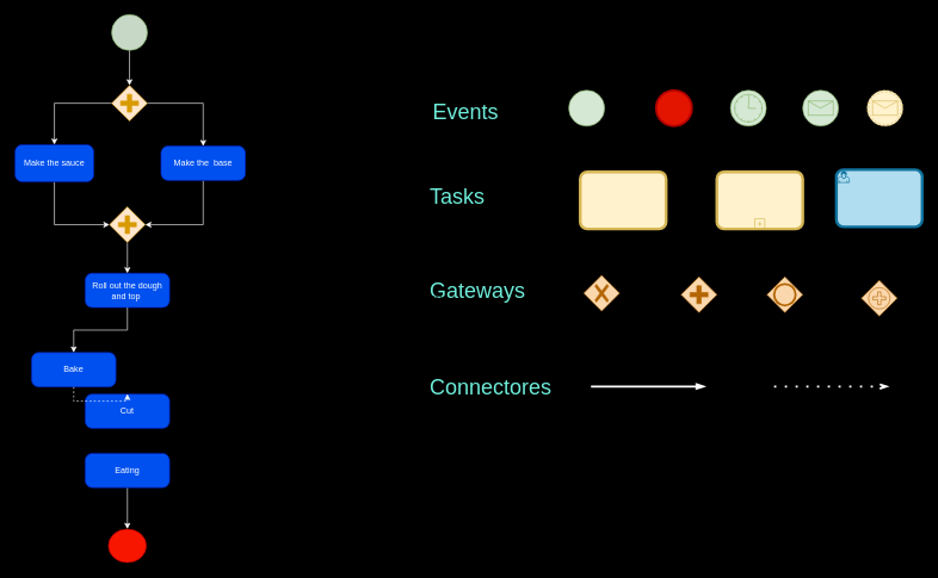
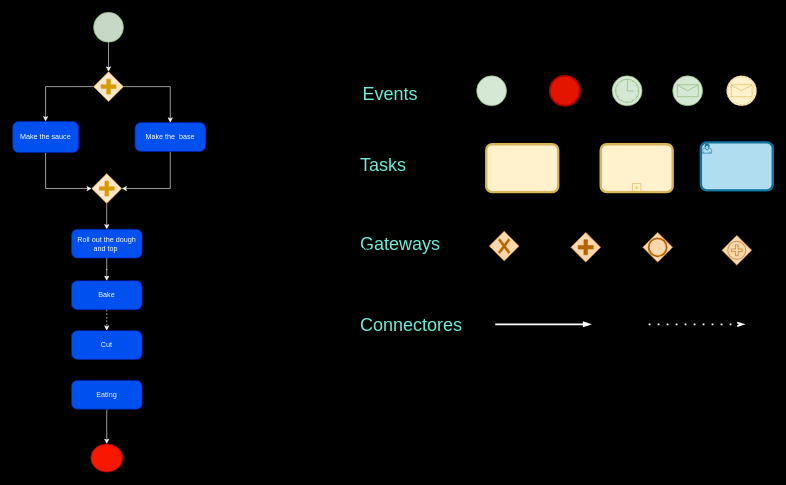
  <mxCell id="0" />
  <mxCell id="1" parent="0" />
  <mxCell id="2" style="edgeStyle=orthogonalEdgeStyle;rounded=0;orthogonalLoop=1;jettySize=auto;html=1;strokeColor=#FFFFFF;" edge="1" parent="1" source="3" target="6"><mxGeometry relative="1" as="geometry" /></mxCell>
  <mxCell id="3" value="" style="points=[[0.145,0.145,0],[0.5,0,0],[0.855,0.145,0],[1,0.5,0],[0.855,0.855,0],[0.5,1,0],[0.145,0.855,0],[0,0.5,0]];shape=mxgraph.bpmn.event;html=1;verticalLabelPosition=bottom;labelBackgroundColor=#ffffff;verticalAlign=top;align=center;perimeter=ellipsePerimeter;outlineConnect=0;aspect=fixed;outline=standard;symbol=general;fillColor=#C7D9C6;strokeColor=#82b366;" vertex="1" parent="1"><mxGeometry x="155" y="20" width="50" height="50" as="geometry" /></mxCell>
  <mxCell id="4" value="" style="edgeStyle=orthogonalEdgeStyle;rounded=0;orthogonalLoop=1;jettySize=auto;html=1;strokeColor=#FFFFFF;" edge="1" parent="1" source="6" target="11"><mxGeometry relative="1" as="geometry"><mxPoint x="29" y="199" as="targetPoint" /></mxGeometry></mxCell>
  <mxCell id="5" value="" style="edgeStyle=orthogonalEdgeStyle;rounded=0;orthogonalLoop=1;jettySize=auto;html=1;entryX=0.5;entryY=0;entryDx=0;entryDy=0;entryPerimeter=0;strokeColor=#FFFFFF;" edge="1" parent="1" source="6" target="12"><mxGeometry relative="1" as="geometry"><mxPoint x="339" y="199" as="targetPoint" /></mxGeometry></mxCell>
  <mxCell id="6" value="" style="points=[[0.25,0.25,0],[0.5,0,0],[0.75,0.25,0],[1,0.5,0],[0.75,0.75,0],[0.5,1,0],[0.25,0.75,0],[0,0.5,0]];shape=mxgraph.bpmn.gateway2;html=1;verticalLabelPosition=bottom;labelBackgroundColor=#ffffff;verticalAlign=top;align=center;perimeter=rhombusPerimeter;outlineConnect=0;outline=none;symbol=none;gwType=parallel;fillColor=#ffe6cc;strokeColor=#d79b00;" vertex="1" parent="1"><mxGeometry x="155" y="119" width="50" height="50" as="geometry" /></mxCell>
  <mxCell id="7" style="edgeStyle=orthogonalEdgeStyle;rounded=0;orthogonalLoop=1;jettySize=auto;html=1;entryX=0;entryY=0.5;entryDx=0;entryDy=0;entryPerimeter=0;exitX=0.5;exitY=1;exitDx=0;exitDy=0;exitPerimeter=0;strokeColor=#FFFFFF;" edge="1" parent="1" source="11" target="10"><mxGeometry relative="1" as="geometry"><mxPoint x="29" y="259" as="sourcePoint" /><mxPoint x="194" y="324" as="targetPoint" /></mxGeometry></mxCell>
  <mxCell id="8" value="" style="edgeStyle=orthogonalEdgeStyle;rounded=0;orthogonalLoop=1;jettySize=auto;html=1;entryX=1;entryY=0.5;entryDx=0;entryDy=0;entryPerimeter=0;exitX=0.5;exitY=1;exitDx=0;exitDy=0;exitPerimeter=0;strokeColor=#FFFFFF;" edge="1" parent="1" source="12" target="10"><mxGeometry relative="1" as="geometry"><mxPoint x="339" y="259" as="sourcePoint" /><mxPoint x="192" y="362" as="targetPoint" /></mxGeometry></mxCell>
  <mxCell id="9" value="" style="edgeStyle=orthogonalEdgeStyle;rounded=0;orthogonalLoop=1;jettySize=auto;html=1;strokeColor=#FFFFFF;" edge="1" parent="1" source="10" target="13"><mxGeometry relative="1" as="geometry"><mxPoint x="177" y="414" as="targetPoint" /></mxGeometry></mxCell>
  <mxCell id="10" value="" style="points=[[0.25,0.25,0],[0.5,0,0],[0.75,0.25,0],[1,0.5,0],[0.75,0.75,0],[0.5,1,0],[0.25,0.75,0],[0,0.5,0]];shape=mxgraph.bpmn.gateway2;html=1;verticalLabelPosition=bottom;labelBackgroundColor=#ffffff;verticalAlign=top;align=center;perimeter=rhombusPerimeter;outlineConnect=0;outline=none;symbol=none;gwType=parallel;fillColor=#ffe6cc;strokeColor=#d79b00;" vertex="1" parent="1"><mxGeometry x="152" y="289" width="50" height="50" as="geometry" /></mxCell>
  <mxCell id="11" value="Make the sauce" style="points=[[0.25,0,0],[0.5,0,0],[0.75,0,0],[1,0.25,0],[1,0.5,0],[1,0.75,0],[0.75,1,0],[0.5,1,0],[0.25,1,0],[0,0.75,0],[0,0.5,0],[0,0.25,0]];shape=mxgraph.bpmn.task;whiteSpace=wrap;rectStyle=rounded;size=10;html=1;container=1;expand=0;collapsible=0;taskMarker=abstract;fillColor=#0050ef;fontColor=#ffffff;strokeColor=#001DBC;" vertex="1" parent="1"><mxGeometry x="20" y="202" width="110" height="52" as="geometry" /></mxCell>
  <mxCell id="12" value="&lt;font style=&quot;font-size: 12px;&quot; color=&quot;#ffffff&quot;&gt;Make the&amp;nbsp; base&lt;/font&gt;" style="points=[[0.25,0,0],[0.5,0,0],[0.75,0,0],[1,0.25,0],[1,0.5,0],[1,0.75,0],[0.75,1,0],[0.5,1,0],[0.25,1,0],[0,0.75,0],[0,0.5,0],[0,0.25,0]];shape=mxgraph.bpmn.task;whiteSpace=wrap;rectStyle=rounded;size=10;html=1;container=1;expand=0;collapsible=0;taskMarker=abstract;fillColor=#0050ef;strokeColor=#001DBC;fontColor=#ffffff;" vertex="1" parent="1"><mxGeometry x="224" y="204" width="118" height="48" as="geometry" /></mxCell>
  <mxCell id="13" value="Roll out the dough and top&amp;nbsp;" style="points=[[0.25,0,0],[0.5,0,0],[0.75,0,0],[1,0.25,0],[1,0.5,0],[1,0.75,0],[0.75,1,0],[0.5,1,0],[0.25,1,0],[0,0.75,0],[0,0.5,0],[0,0.25,0]];shape=mxgraph.bpmn.task;whiteSpace=wrap;rectStyle=rounded;size=10;html=1;container=1;expand=0;collapsible=0;taskMarker=abstract;fillColor=#0050ef;strokeColor=#001DBC;fontColor=#ffffff;" vertex="1" parent="1"><mxGeometry x="118" y="382" width="118" height="48" as="geometry" /></mxCell>
- <mxCell id="14" value="Bake" style="points=[[0.25,0,0],[0.5,0,0],[0.75,0,0],[1,0.25,0],[1,0.5,0],[1,0.75,0],[0.75,1,0],[0.5,1,0],[0.25,1,0],[0,0.75,0],[0,0.5,0],[0,0.25,0]];shape=mxgraph.bpmn.task;whiteSpace=wrap;rectStyle=rounded;size=10;html=1;container=1;expand=0;collapsible=0;taskMarker=abstract;fillColor=#0050ef;strokeColor=#001DBC;fontColor=#ffffff;" vertex="1" parent="1"><mxGeometry x="43" y="493" width="118" height="48" as="geometry" /></mxCell>
+ <mxCell id="14" value="Bake" style="points=[[0.25,0,0],[0.5,0,0],[0.75,0,0],[1,0.25,0],[1,0.5,0],[1,0.75,0],[0.75,1,0],[0.5,1,0],[0.25,1,0],[0,0.75,0],[0,0.5,0],[0,0.25,0]];shape=mxgraph.bpmn.task;whiteSpace=wrap;rectStyle=rounded;size=10;html=1;container=1;expand=0;collapsible=0;taskMarker=abstract;fillColor=#0050ef;strokeColor=#001DBC;fontColor=#ffffff;" vertex="1" parent="1"><mxGeometry x="118" y="468" width="118" height="48" as="geometry" /></mxCell>
  <mxCell id="15" style="edgeStyle=orthogonalEdgeStyle;rounded=0;orthogonalLoop=1;jettySize=auto;html=1;entryX=0.5;entryY=0;entryDx=0;entryDy=0;entryPerimeter=0;strokeColor=#FFFFFF;" edge="1" parent="1" source="13" target="14"><mxGeometry relative="1" as="geometry" /></mxCell>
  <mxCell id="16" value="Cut" style="points=[[0.25,0,0],[0.5,0,0],[0.75,0,0],[1,0.25,0],[1,0.5,0],[1,0.75,0],[0.75,1,0],[0.5,1,0],[0.25,1,0],[0,0.75,0],[0,0.5,0],[0,0.25,0]];shape=mxgraph.bpmn.task;whiteSpace=wrap;rectStyle=rounded;size=10;html=1;container=1;expand=0;collapsible=0;taskMarker=abstract;fillColor=#0050ef;strokeColor=#001DBC;fontColor=#ffffff;" vertex="1" parent="1"><mxGeometry x="118" y="551" width="118" height="48" as="geometry" /></mxCell>
  <mxCell id="17" style="edgeStyle=orthogonalEdgeStyle;rounded=0;orthogonalLoop=1;jettySize=auto;html=1;exitX=0.5;exitY=1;exitDx=0;exitDy=0;exitPerimeter=0;entryX=0.5;entryY=0;entryDx=0;entryDy=0;entryPerimeter=0;strokeColor=#FFFFFF;dashed=1;" edge="1" parent="1" source="14" target="16"><mxGeometry relative="1" as="geometry" /></mxCell>
  <mxCell id="18" value="" style="edgeStyle=orthogonalEdgeStyle;rounded=0;orthogonalLoop=1;jettySize=auto;html=1;strokeColor=#FFFFFF;" edge="1" parent="1" source="19" target="20"><mxGeometry relative="1" as="geometry" /></mxCell>
  <mxCell id="19" value="Eating" style="points=[[0.25,0,0],[0.5,0,0],[0.75,0,0],[1,0.25,0],[1,0.5,0],[1,0.75,0],[0.75,1,0],[0.5,1,0],[0.25,1,0],[0,0.75,0],[0,0.5,0],[0,0.25,0]];shape=mxgraph.bpmn.task;whiteSpace=wrap;rectStyle=rounded;size=10;html=1;container=1;expand=0;collapsible=0;taskMarker=abstract;fillColor=#0050ef;strokeColor=#001DBC;fontColor=#ffffff;" vertex="1" parent="1"><mxGeometry x="118" y="634" width="118" height="48" as="geometry" /></mxCell>
  <mxCell id="20" value="" style="ellipse;whiteSpace=wrap;html=1;fillColor=#F71600;strokeColor=#B20000;fontColor=#ffffff;" vertex="1" parent="1"><mxGeometry x="150.5" y="740" width="53" height="47" as="geometry" /></mxCell>
  <mxCell id="21" value="Events" style="text;html=1;strokeColor=none;fillColor=none;align=center;verticalAlign=middle;whiteSpace=wrap;rounded=0;" vertex="1" parent="1"><mxGeometry x="554" y="106" width="81" height="33" as="geometry" /></mxCell>
  <mxCell id="22" value="&lt;font style=&quot;font-size: 30px;&quot; color=&quot;#6eedda&quot;&gt;Events&lt;/font&gt;" style="text;html=1;strokeColor=none;fillColor=none;align=left;verticalAlign=middle;whiteSpace=wrap;rounded=0;" vertex="1" parent="1"><mxGeometry x="602" y="134" width="134" height="42" as="geometry" /></mxCell>
  <mxCell id="23" value="" style="points=[[0.145,0.145,0],[0.5,0,0],[0.855,0.145,0],[1,0.5,0],[0.855,0.855,0],[0.5,1,0],[0.145,0.855,0],[0,0.5,0]];shape=mxgraph.bpmn.event;html=1;verticalLabelPosition=bottom;labelBackgroundColor=#ffffff;verticalAlign=top;align=center;perimeter=ellipsePerimeter;outlineConnect=0;aspect=fixed;outline=end;symbol=terminate2;fillColor=#E31400;strokeColor=#B20000;fontColor=#ffffff;" vertex="1" parent="1"><mxGeometry x="916" y="126" width="50" height="50" as="geometry" /></mxCell>
  <mxCell id="24" value="" style="points=[[0.145,0.145,0],[0.5,0,0],[0.855,0.145,0],[1,0.5,0],[0.855,0.855,0],[0.5,1,0],[0.145,0.855,0],[0,0.5,0]];shape=mxgraph.bpmn.event;html=1;verticalLabelPosition=bottom;labelBackgroundColor=#ffffff;verticalAlign=top;align=center;perimeter=ellipsePerimeter;outlineConnect=0;aspect=fixed;outline=standard;symbol=general;fillColor=#d5e8d4;strokeColor=#82b366;" vertex="1" parent="1"><mxGeometry x="794" y="126" width="50" height="50" as="geometry" /></mxCell>
  <mxCell id="25" value="" style="points=[[0.145,0.145,0],[0.5,0,0],[0.855,0.145,0],[1,0.5,0],[0.855,0.855,0],[0.5,1,0],[0.145,0.855,0],[0,0.5,0]];shape=mxgraph.bpmn.event;html=1;verticalLabelPosition=bottom;labelBackgroundColor=#ffffff;verticalAlign=top;align=center;perimeter=ellipsePerimeter;outlineConnect=0;aspect=fixed;outline=standard;symbol=timer;fillColor=#d5e8d4;strokeColor=#82b366;" vertex="1" parent="1"><mxGeometry x="1020" y="126" width="50" height="50" as="geometry" /></mxCell>
  <mxCell id="26" value="" style="points=[[0.145,0.145,0],[0.5,0,0],[0.855,0.145,0],[1,0.5,0],[0.855,0.855,0],[0.5,1,0],[0.145,0.855,0],[0,0.5,0]];shape=mxgraph.bpmn.event;html=1;verticalLabelPosition=bottom;labelBackgroundColor=#ffffff;verticalAlign=top;align=center;perimeter=ellipsePerimeter;outlineConnect=0;aspect=fixed;outline=standard;symbol=message;fillColor=#d5e8d4;strokeColor=#82b366;" vertex="1" parent="1"><mxGeometry x="1121" y="126" width="50" height="50" as="geometry" /></mxCell>
  <mxCell id="27" value="" style="points=[[0.145,0.145,0],[0.5,0,0],[0.855,0.145,0],[1,0.5,0],[0.855,0.855,0],[0.5,1,0],[0.145,0.855,0],[0,0.5,0]];shape=mxgraph.bpmn.event;html=1;verticalLabelPosition=bottom;labelBackgroundColor=#ffffff;verticalAlign=top;align=center;perimeter=ellipsePerimeter;outlineConnect=0;aspect=fixed;outline=boundNonint;symbol=message;fillColor=#fff2cc;strokeColor=#d6b656;" vertex="1" parent="1"><mxGeometry x="1211" y="126" width="50" height="50" as="geometry" /></mxCell>
  <mxCell id="28" value="&lt;font style=&quot;font-size: 30px;&quot; color=&quot;#6eedda&quot;&gt;Tasks&lt;/font&gt;" style="text;html=1;strokeColor=none;fillColor=none;align=left;verticalAlign=middle;whiteSpace=wrap;rounded=0;" vertex="1" parent="1"><mxGeometry x="598" y="254" width="134" height="42" as="geometry" /></mxCell>
  <mxCell id="29" value="" style="points=[[0.25,0,0],[0.5,0,0],[0.75,0,0],[1,0.25,0],[1,0.5,0],[1,0.75,0],[0.75,1,0],[0.5,1,0],[0.25,1,0],[0,0.75,0],[0,0.5,0],[0,0.25,0]];shape=mxgraph.bpmn.task;whiteSpace=wrap;rectStyle=rounded;size=10;html=1;container=1;expand=0;collapsible=0;bpmnShapeType=call;isLoopSub=1;fillColor=#fff2cc;strokeColor=#d6b656;" vertex="1" parent="1"><mxGeometry x="1001" y="240" width="120" height="80" as="geometry" /></mxCell>
  <mxCell id="30" value="" style="points=[[0.25,0,0],[0.5,0,0],[0.75,0,0],[1,0.25,0],[1,0.5,0],[1,0.75,0],[0.75,1,0],[0.5,1,0],[0.25,1,0],[0,0.75,0],[0,0.5,0],[0,0.25,0]];shape=mxgraph.bpmn.task;whiteSpace=wrap;rectStyle=rounded;size=10;html=1;container=1;expand=0;collapsible=0;bpmnShapeType=call;taskMarker=user;fillColor=#b1ddf0;strokeColor=#10739e;" vertex="1" parent="1"><mxGeometry x="1168" y="237" width="120" height="80" as="geometry" /></mxCell>
  <mxCell id="31" value="&lt;font style=&quot;font-size: 30px;&quot; color=&quot;#6eedda&quot;&gt;Gateways&lt;/font&gt;" style="text;html=1;strokeColor=none;fillColor=none;align=left;verticalAlign=middle;whiteSpace=wrap;rounded=0;" vertex="1" parent="1"><mxGeometry x="598" y="385" width="134" height="42" as="geometry" /></mxCell>
  <mxCell id="32" value="" style="points=[[0.25,0.25,0],[0.5,0,0],[0.75,0.25,0],[1,0.5,0],[0.75,0.75,0],[0.5,1,0],[0.25,0.75,0],[0,0.5,0]];shape=mxgraph.bpmn.gateway2;html=1;verticalLabelPosition=bottom;labelBackgroundColor=#ffffff;verticalAlign=top;align=center;perimeter=rhombusPerimeter;outlineConnect=0;outline=none;symbol=none;gwType=exclusive;fillColor=#fad7ac;strokeColor=#b46504;" vertex="1" parent="1"><mxGeometry x="815" y="385" width="50" height="50" as="geometry" /></mxCell>
  <mxCell id="33" value="" style="points=[[0.25,0.25,0],[0.5,0,0],[0.75,0.25,0],[1,0.5,0],[0.75,0.75,0],[0.5,1,0],[0.25,0.75,0],[0,0.5,0]];shape=mxgraph.bpmn.gateway2;html=1;verticalLabelPosition=bottom;labelBackgroundColor=#ffffff;verticalAlign=top;align=center;perimeter=rhombusPerimeter;outlineConnect=0;outline=none;symbol=none;gwType=parallel;fillColor=#fad7ac;strokeColor=#b46504;" vertex="1" parent="1"><mxGeometry x="951" y="387" width="50" height="50" as="geometry" /></mxCell>
  <mxCell id="34" value="" style="points=[[0.25,0.25,0],[0.5,0,0],[0.75,0.25,0],[1,0.5,0],[0.75,0.75,0],[0.5,1,0],[0.25,0.75,0],[0,0.5,0]];shape=mxgraph.bpmn.gateway2;html=1;verticalLabelPosition=bottom;labelBackgroundColor=#ffffff;verticalAlign=top;align=center;perimeter=rhombusPerimeter;outlineConnect=0;outline=end;symbol=general;fillColor=#fad7ac;strokeColor=#b46504;" vertex="1" parent="1"><mxGeometry x="1071" y="387" width="50" height="50" as="geometry" /></mxCell>
  <mxCell id="35" value="" style="points=[[0.25,0.25,0],[0.5,0,0],[0.75,0.25,0],[1,0.5,0],[0.75,0.75,0],[0.5,1,0],[0.25,0.75,0],[0,0.5,0]];shape=mxgraph.bpmn.gateway2;html=1;verticalLabelPosition=bottom;labelBackgroundColor=#ffffff;verticalAlign=top;align=center;perimeter=rhombusPerimeter;outlineConnect=0;outline=eventInt;symbol=parallelMultiple;fillColor=#fad7ac;strokeColor=#b46504;" vertex="1" parent="1"><mxGeometry x="1203" y="392" width="50" height="50" as="geometry" /></mxCell>
  <mxCell id="36" value="" style="points=[[0.25,0,0],[0.5,0,0],[0.75,0,0],[1,0.25,0],[1,0.5,0],[1,0.75,0],[0.75,1,0],[0.5,1,0],[0.25,1,0],[0,0.75,0],[0,0.5,0],[0,0.25,0]];shape=mxgraph.bpmn.task;whiteSpace=wrap;rectStyle=rounded;size=10;html=1;container=1;expand=0;collapsible=0;bpmnShapeType=call;fillColor=#fff2cc;strokeColor=#d6b656;" vertex="1" parent="1"><mxGeometry x="810" y="240" width="120" height="80" as="geometry" /></mxCell>
  <mxCell id="37" value="&lt;font style=&quot;font-size: 30px;&quot; color=&quot;#6eedda&quot;&gt;Connectores&lt;/font&gt;" style="text;html=1;strokeColor=none;fillColor=none;align=left;verticalAlign=middle;whiteSpace=wrap;rounded=0;" vertex="1" parent="1"><mxGeometry x="598" y="520" width="134" height="42" as="geometry" /></mxCell>
  <mxCell id="38" value="" style="edgeStyle=elbowEdgeStyle;fontSize=12;html=1;endArrow=blockThin;endFill=1;rounded=0;strokeWidth=3;strokeColor=#FFFFFF;" edge="1" parent="1"><mxGeometry width="160" relative="1" as="geometry"><mxPoint x="825" y="540.41" as="sourcePoint" /><mxPoint x="985" y="540.41" as="targetPoint" /><Array as="points"><mxPoint x="889" y="556.41" /></Array></mxGeometry></mxCell>
  <mxCell id="39" value="" style="edgeStyle=elbowEdgeStyle;fontSize=12;html=1;endFill=0;startFill=0;endSize=6;startSize=6;dashed=1;dashPattern=1 4;endArrow=openThin;startArrow=none;rounded=0;strokeColor=#FFFFFF;strokeWidth=3;" edge="1" parent="1"><mxGeometry width="160" relative="1" as="geometry"><mxPoint x="1081" y="540.41" as="sourcePoint" /><mxPoint x="1241" y="540.41" as="targetPoint" /></mxGeometry></mxCell>
  <mxCell id="40" value="Text" style="text;strokeColor=none;align=center;fillColor=none;html=1;verticalAlign=middle;whiteSpace=wrap;rounded=0;" vertex="1" parent="1"><mxGeometry x="576" y="402" width="60" height="30" as="geometry" /></mxCell>
  <mxCell id="41" value="Text" style="text;strokeColor=none;align=center;fillColor=none;html=1;verticalAlign=middle;whiteSpace=wrap;rounded=0;" vertex="1" parent="1"><mxGeometry x="515" y="406" width="60" height="30" as="geometry" /></mxCell>
